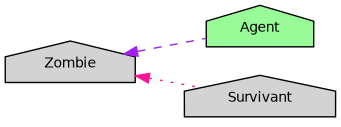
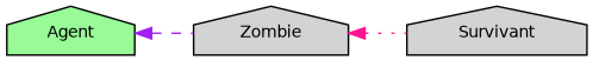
  digraph {
    rankdir=LR
    node [color=black fillcolor=lightgrey fontname=Helvetica fontsize=10 shape=house style=filled]
    edge [dir=back fontname=Helvetica fontsize=10 labelfontname=Helvetica labelfontsize=10]
    n1 [fillcolor=palegreen height=0.2 label=Agent width=0.4]
    n2 [height=0.2 label=Zombie width=0.4]
    n3 [height=0.2 label=Survivant width=0.4]
-   n2 -> n1 [color=purple style=dashed]
+   n1 -> n2 [color=purple style=dashed]
    n2 -> n3 [color=deeppink style=dotted]
  }
